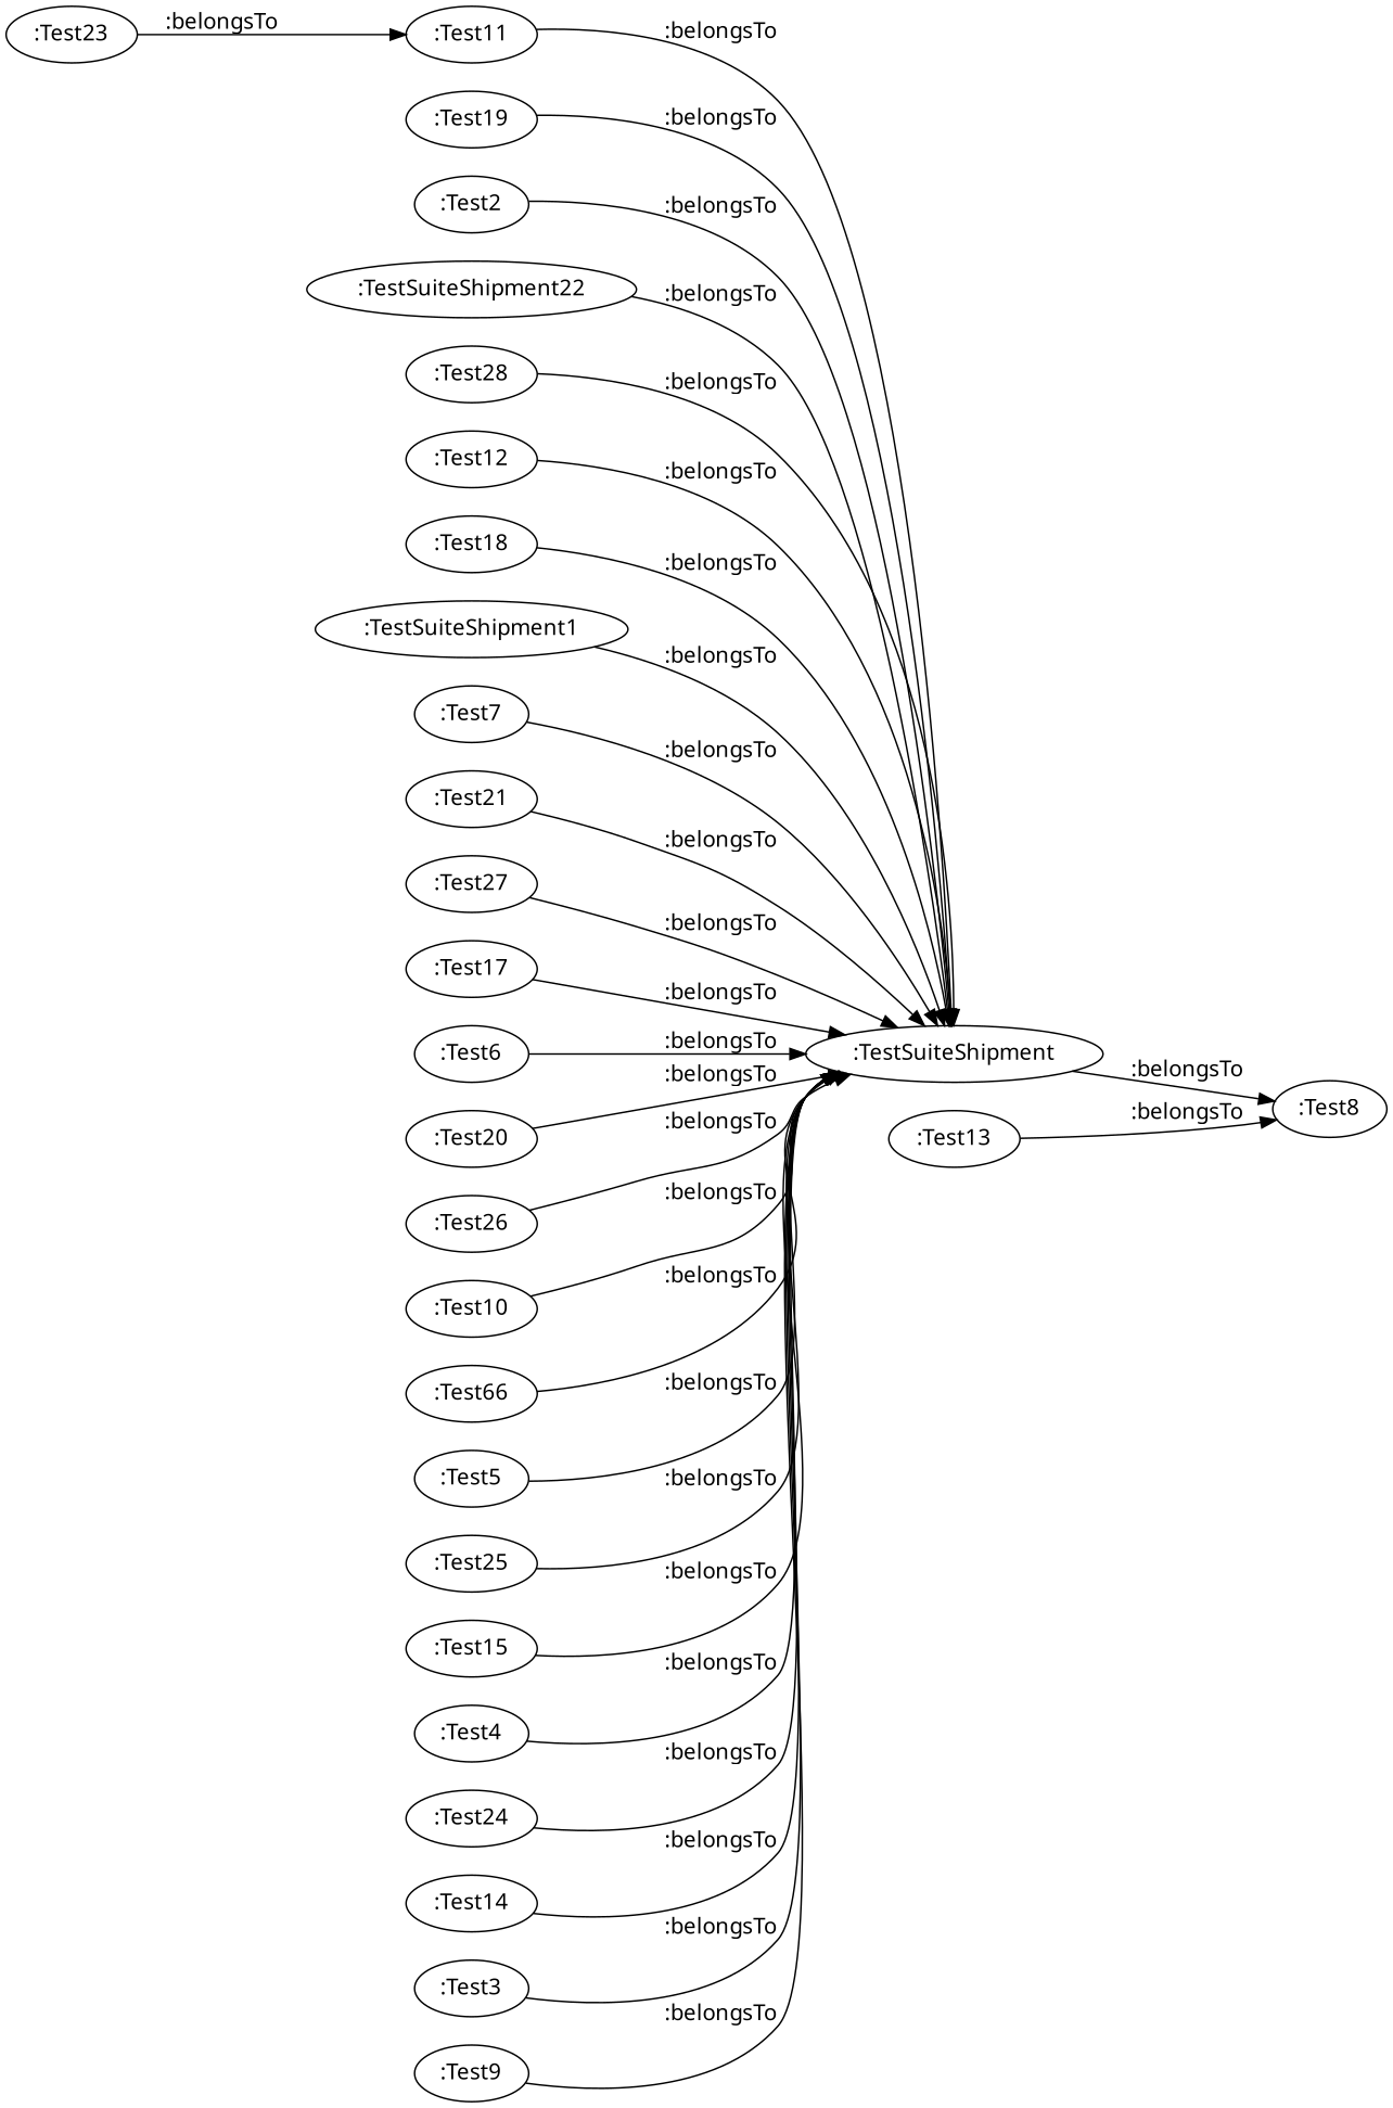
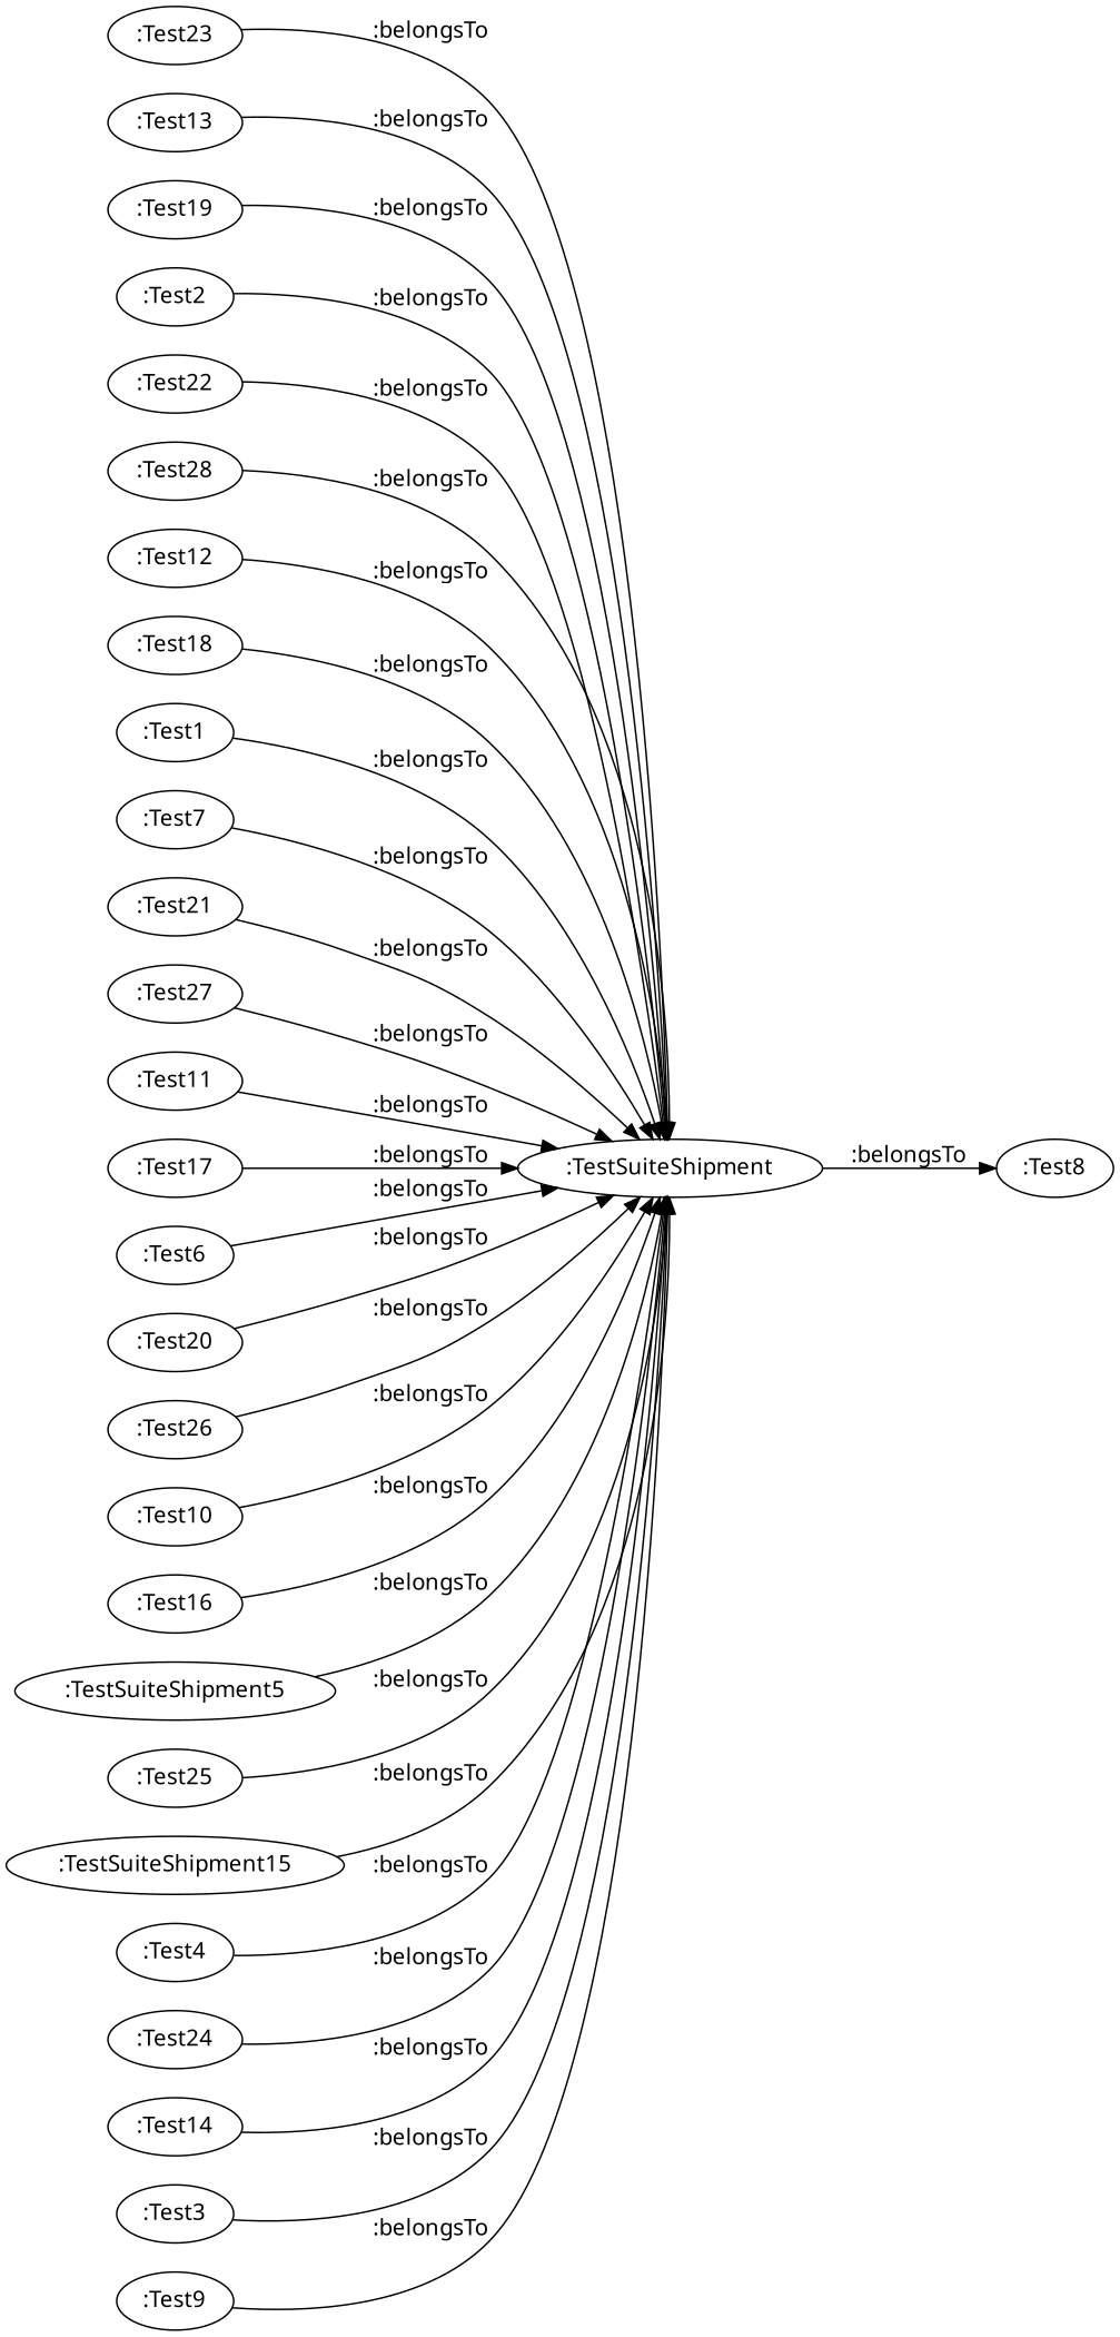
  digraph {
    fontname="Noto Sans"
    rankdir=LR
    node [fontname="Noto Sans"]
    edge [fontname="Noto Sans"]
    ":Test23"
    ":TestSuiteShipment"
    ":Test8"
    ":Test13"
    ":Test19"
    ":Test2"
-   ":Test22" [label=":TestSuiteShipment22"]
+   ":Test22"
    ":Test28"
    ":Test12"
    ":Test18"
-   ":Test1" [label=":TestSuiteShipment1"]
+   ":Test1"
    ":Test7"
    ":Test21"
    ":Test27"
    ":Test11"
    ":Test17"
    ":Test6"
    ":Test20"
    ":Test26"
    ":Test10"
-   ":Test16" [label=":Test66"]
-   ":Test5"
+   ":Test16"
+   ":Test5" [label=":TestSuiteShipment5"]
    ":Test25"
-   ":Test15"
+   ":Test15" [label=":TestSuiteShipment15"]
    ":Test4"
    ":Test24"
    ":Test14"
    ":Test3"
    ":Test9"
-   ":Test23" -> ":Test11" [label=":belongsTo"]
+   ":Test23" -> ":TestSuiteShipment" [label=":belongsTo"]
    ":TestSuiteShipment" -> ":Test8" [label=":belongsTo"]
-   ":Test13" -> ":Test8" [label=":belongsTo"]
+   ":Test13" -> ":TestSuiteShipment" [label=":belongsTo"]
    ":Test19" -> ":TestSuiteShipment" [label=":belongsTo"]
    ":Test2" -> ":TestSuiteShipment" [label=":belongsTo"]
    ":Test22" -> ":TestSuiteShipment" [label=":belongsTo"]
    ":Test28" -> ":TestSuiteShipment" [label=":belongsTo"]
    ":Test12" -> ":TestSuiteShipment" [label=":belongsTo"]
    ":Test18" -> ":TestSuiteShipment" [label=":belongsTo"]
    ":Test1" -> ":TestSuiteShipment" [label=":belongsTo"]
    ":Test7" -> ":TestSuiteShipment" [label=":belongsTo"]
    ":Test21" -> ":TestSuiteShipment" [label=":belongsTo"]
    ":Test27" -> ":TestSuiteShipment" [label=":belongsTo"]
    ":Test11" -> ":TestSuiteShipment" [label=":belongsTo"]
    ":Test17" -> ":TestSuiteShipment" [label=":belongsTo"]
    ":Test6" -> ":TestSuiteShipment" [label=":belongsTo"]
    ":Test20" -> ":TestSuiteShipment" [label=":belongsTo"]
    ":Test26" -> ":TestSuiteShipment" [label=":belongsTo"]
    ":Test10" -> ":TestSuiteShipment" [label=":belongsTo"]
    ":Test16" -> ":TestSuiteShipment" [label=":belongsTo"]
    ":Test5" -> ":TestSuiteShipment" [label=":belongsTo"]
    ":Test25" -> ":TestSuiteShipment" [label=":belongsTo"]
    ":Test15" -> ":TestSuiteShipment" [label=":belongsTo"]
    ":Test4" -> ":TestSuiteShipment" [label=":belongsTo"]
    ":Test24" -> ":TestSuiteShipment" [label=":belongsTo"]
    ":Test14" -> ":TestSuiteShipment" [label=":belongsTo"]
    ":Test3" -> ":TestSuiteShipment" [label=":belongsTo"]
    ":Test9" -> ":TestSuiteShipment" [label=":belongsTo"]
  }
